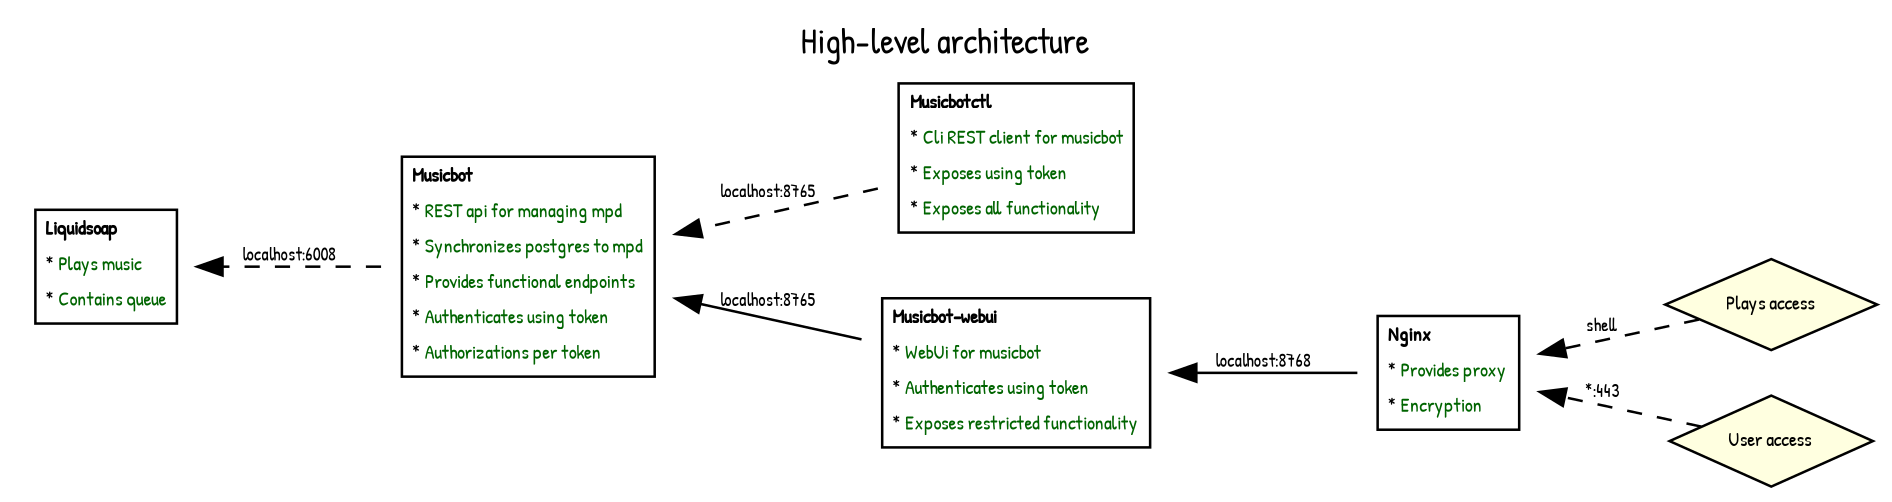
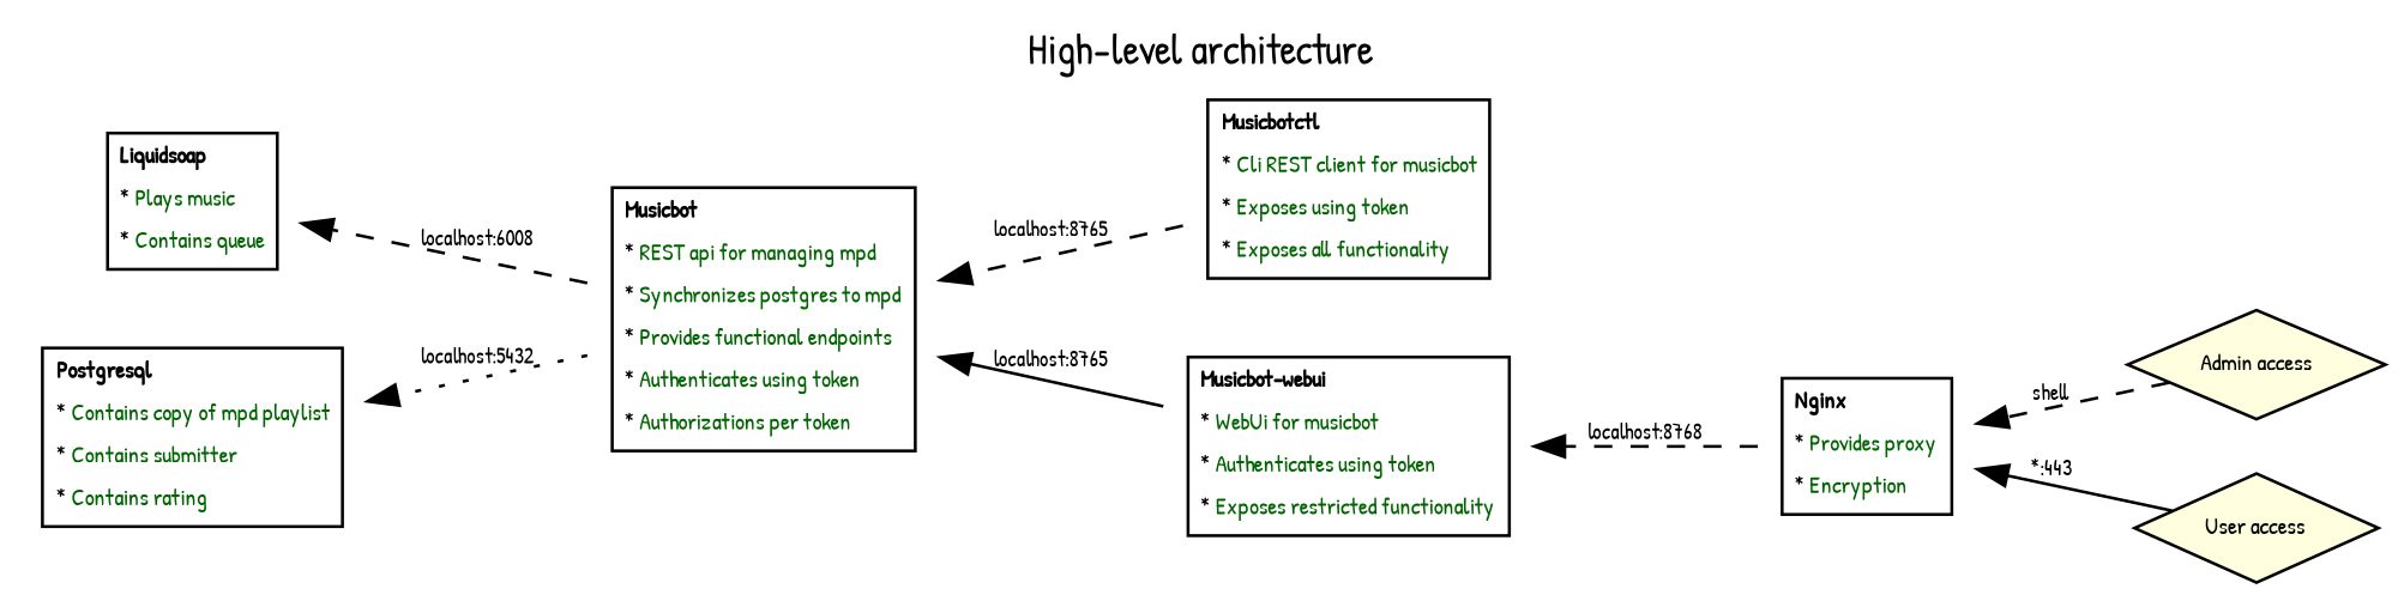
  digraph {
    fontname="Patrick Hand"
    label="High-level architecture"
    labelloc=t
    rankdir=RL
    node [fontname="Patrick Hand" fontsize=8 shape=plaintext]
    edge [fontname="Patrick Hand" fontsize=7 style=dashed]
    n1 [label=<         <table border="1" cellborder="0" cellspacing="1">             <tr><td align="left"><b>Liquidsoap</b></td></tr>             <tr><td align="left">* <font color="darkgreen">Plays music</font></td></tr>             <tr><td align="left">* <font color="darkgreen">Contains queue</font></td></tr>         </table>     >]
+   n2 [label=<         <table border="1" cellborder="0" cellspacing="1">             <tr><td align="left"><b>Postgresql</b></td></tr>             <tr><td align="left">* <font color="darkgreen">Contains copy of mpd playlist</font></td></tr>             <tr><td align="left">* <font color="darkgreen">Contains submitter</font></td></tr>             <tr><td align="left">* <font color="darkgreen">Contains rating</font></td></tr>         </table>     >]
    n3 [label=<         <table border="1" cellborder="0" cellspacing="1">             <tr><td align="left"><b>Musicbot</b></td></tr>             <tr><td align="left">* <font color="darkgreen">REST api for managing mpd</font></td></tr>             <tr><td align="left">* <font color="darkgreen">Synchronizes postgres to mpd</font></td></tr>             <tr><td align="left">* <font color="darkgreen">Provides functional endpoints</font></td></tr>             <tr><td align="left">* <font color="darkgreen">Authenticates using token</font></td></tr>             <tr><td align="left">* <font color="darkgreen">Authorizations per token</font></td></tr>         </table>     >]
    n4 [label=<         <table border="1" cellborder="0" cellspacing="1">             <tr><td align="left"><b>Musicbotctl</b></td></tr>             <tr><td align="left">* <font color="darkgreen">Cli REST client for musicbot</font></td></tr>             <tr><td align="left">* <font color="darkgreen">Exposes using token</font></td></tr>             <tr><td align="left">* <font color="darkgreen">Exposes all functionality</font></td></tr>         </table>     >]
    n5 [label=<         <table border="1" cellborder="0" cellspacing="1">             <tr><td align="left"><b>Musicbot-webui</b></td></tr>             <tr><td align="left">* <font color="darkgreen">WebUi for musicbot</font></td></tr>             <tr><td align="left">* <font color="darkgreen">Authenticates using token</font></td></tr>             <tr><td align="left">* <font color="darkgreen">Exposes restricted functionality</font></td></tr>         </table>     >]
-   n6 [fillcolor=lightyellow label="Plays access" shape=diamond style=filled]
+   n6 [fillcolor=lightyellow label="Admin access" shape=diamond style=filled]
    n7 [label=<         <table border="1" cellborder="0" cellspacing="1">             <tr><td align="left"><b>Nginx</b></td></tr>             <tr><td align="left">* <font color="darkgreen">Provides proxy</font></td></tr>             <tr><td align="left">* <font color="darkgreen">Encryption</font></td></tr>         </table>     >]
    n8 [fillcolor=lightyellow label="User access" shape=diamond style=filled]
    n3 -> n1 [label="localhost:6008"]
+   n3 -> n2 [label="localhost:5432" style=dotted]
    n4 -> n3 [label="localhost:8765"]
    n5 -> n3 [label="localhost:8765" style=solid]
    n6 -> n7 [label=shell]
-   n7 -> n5 [label="localhost:8768" style=solid]
-   n8 -> n7 [label="*:443"]
+   n7 -> n5 [label="localhost:8768"]
+   n8 -> n7 [label="*:443" style=solid]
  }
